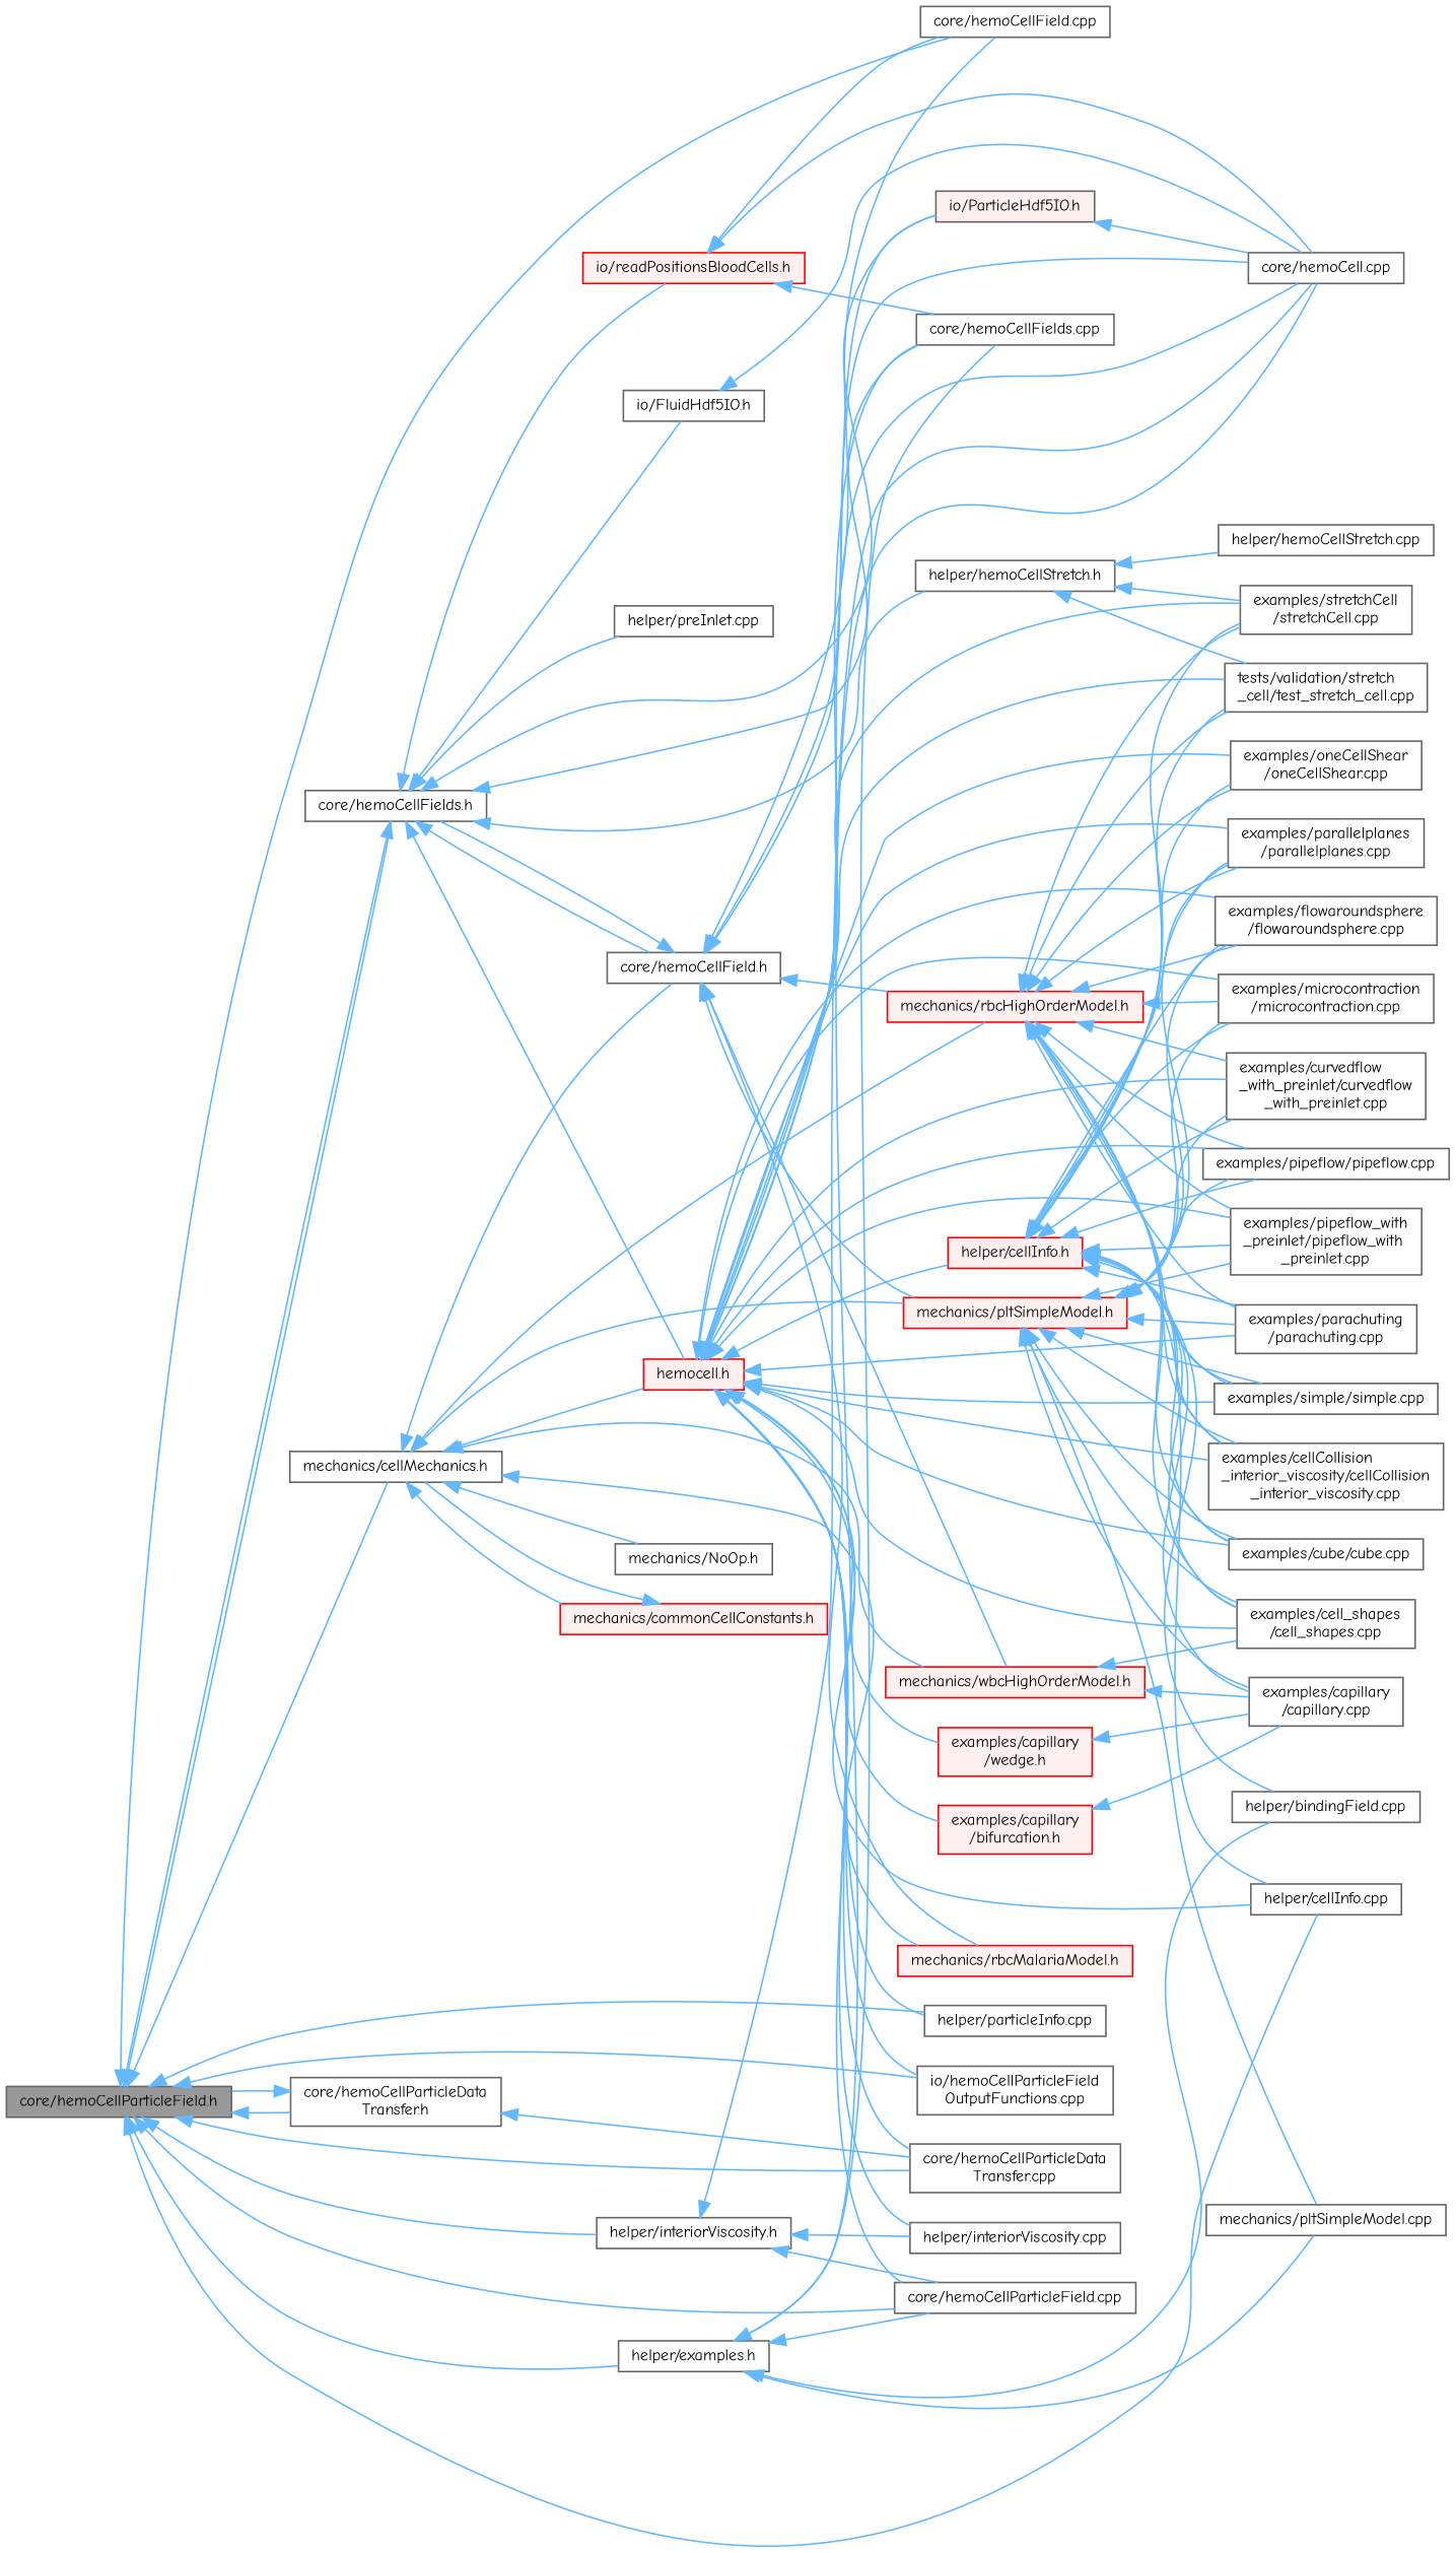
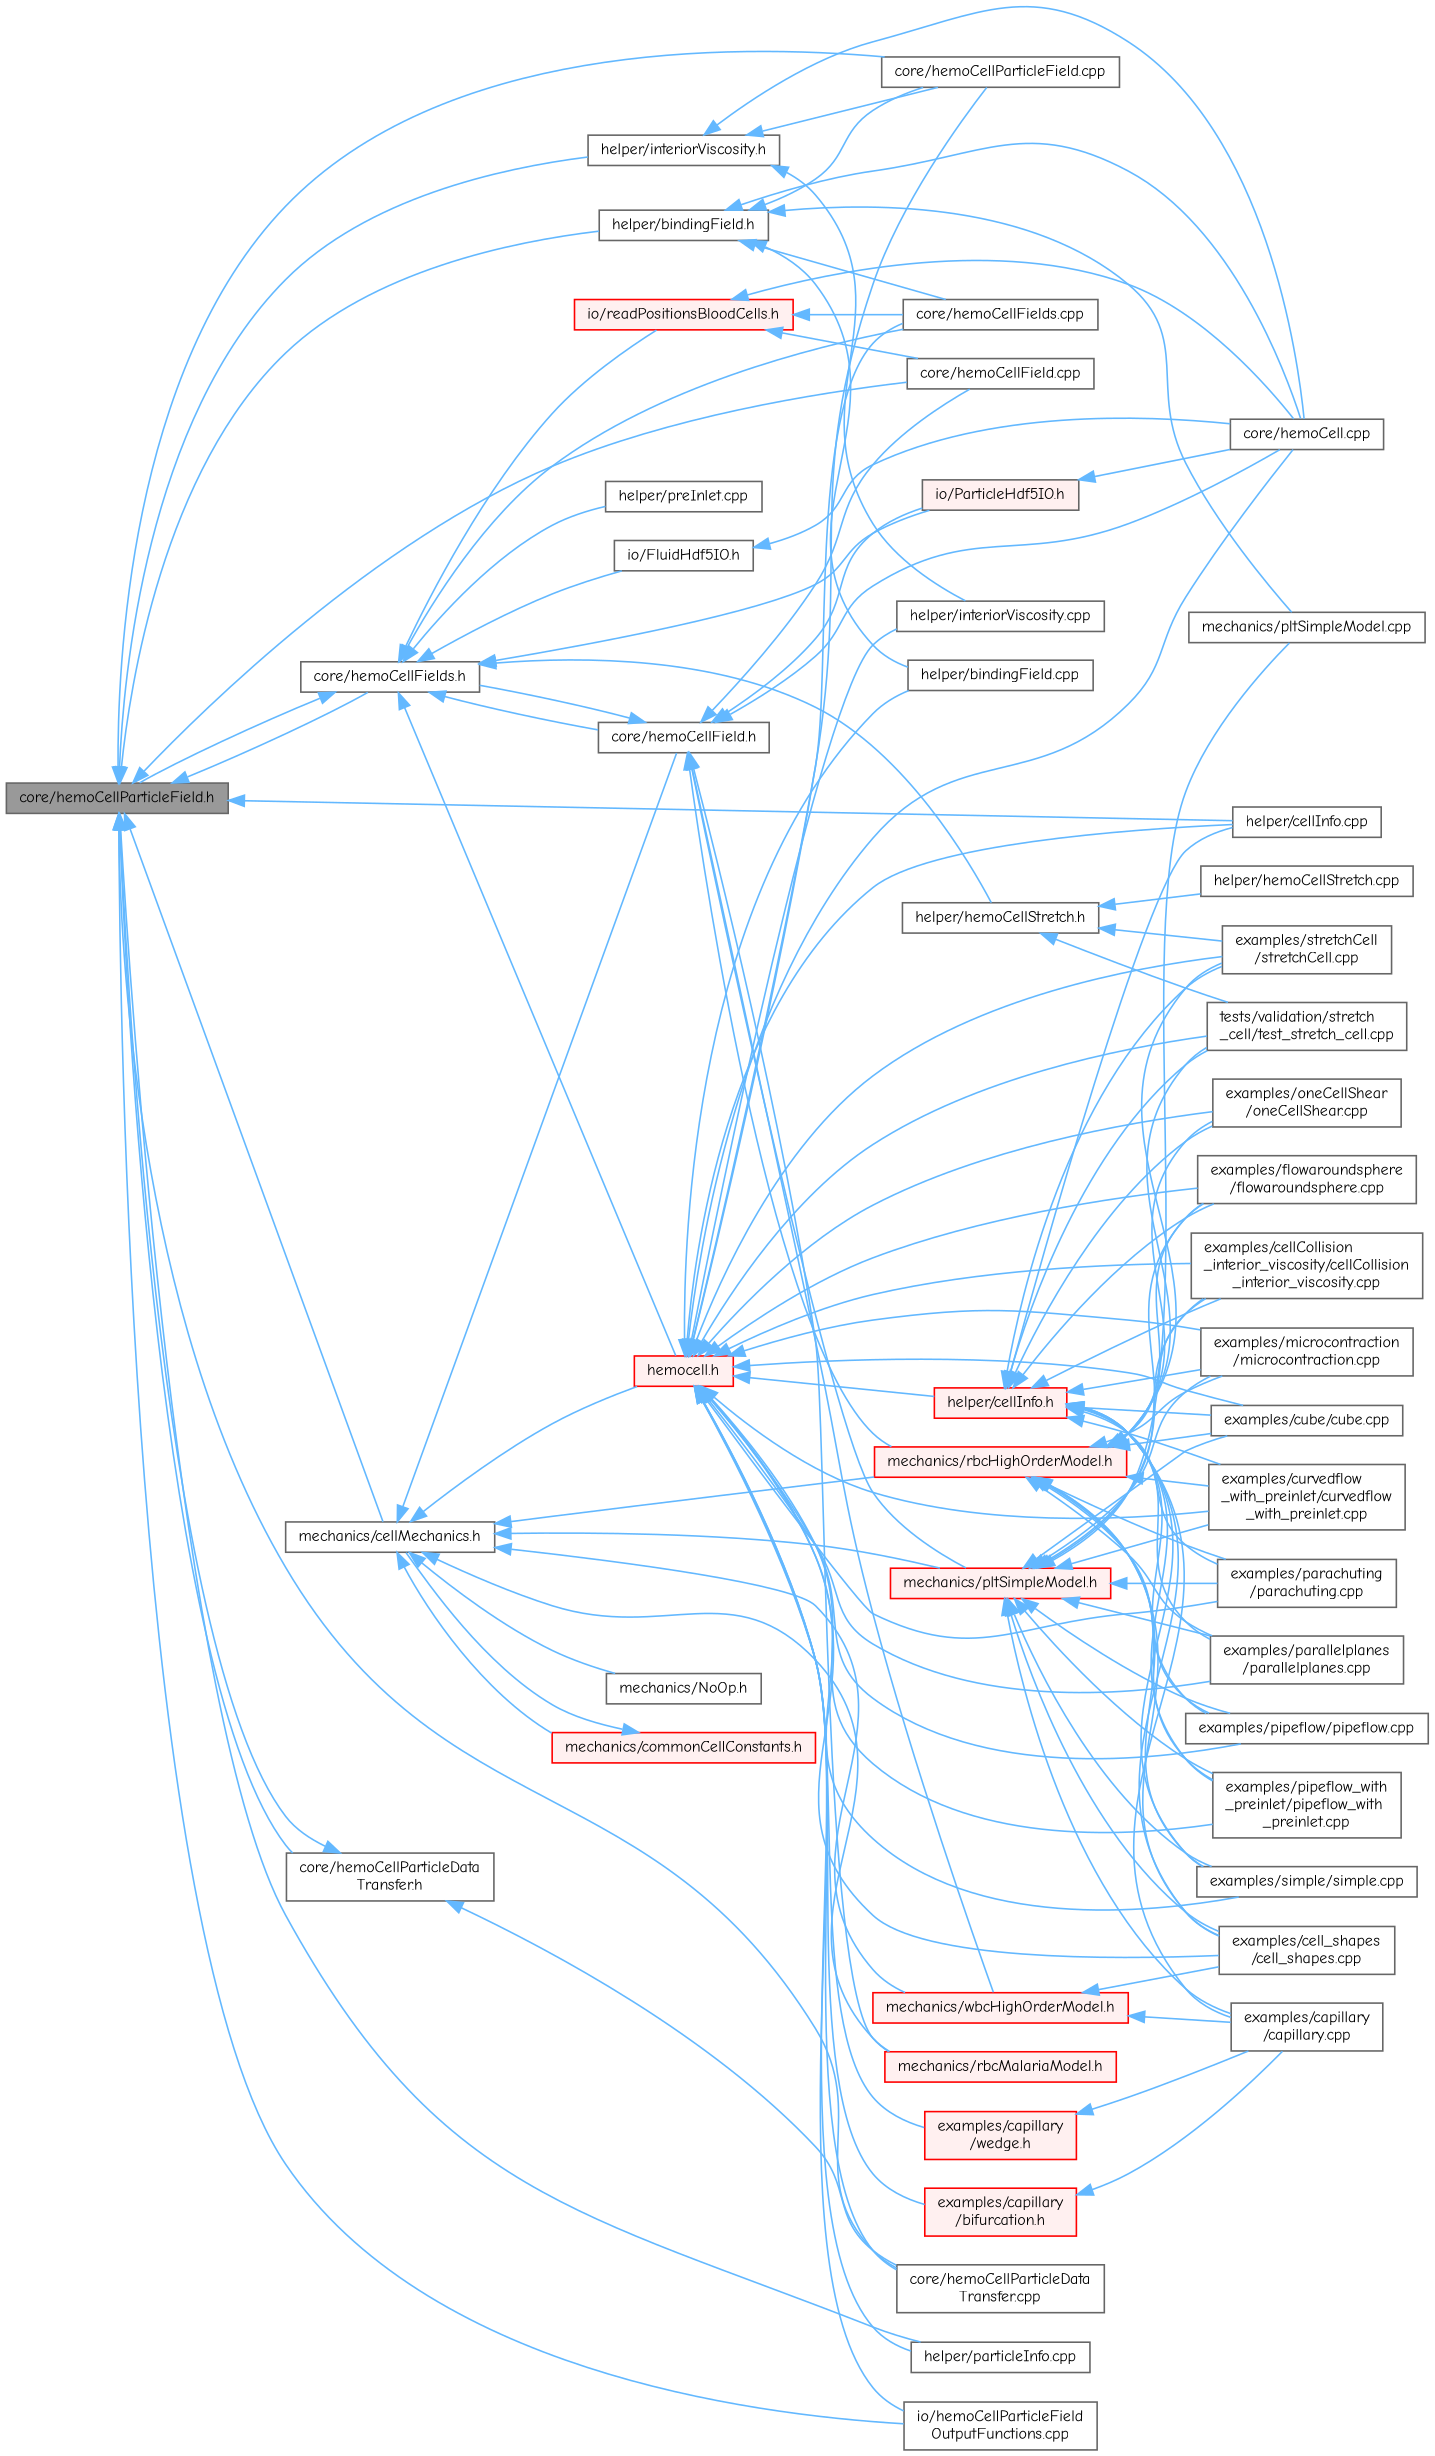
  digraph {
    fontname="Comic Neue"
    rankdir=LR
    node [color=grey40 fillcolor=white fontname="Comic Neue" fontsize=10 shape=box style=filled]
    edge [color=steelblue1 dir=back fontname="Comic Neue" fontsize=10 labelfontname=Helvetica labelfontsize=10 style=solid]
    n1 [color=gray40 fillcolor=grey60 fontcolor=black height=0.2 label="core/hemoCellParticleField.h" width=0.4]
    n2 [height=0.2 label="core/hemoCellField.cpp" width=0.4]
    n3 [height=0.2 label="core/hemoCellFields.h" width=0.4]
    n4 [height=0.2 label="mechanics/cellMechanics.h" width=0.4]
    n5 [height=0.2 label="core/hemoCellParticleData\lTransfer.cpp" width=0.4]
    n6 [height=0.2 label="core/hemoCellParticleField.cpp" width=0.4]
    n7 [height=0.2 label="helper/cellInfo.cpp" width=0.4]
    n8 [height=0.2 label="helper/particleInfo.cpp" width=0.4]
    n9 [height=0.2 label="io/hemoCellParticleField\lOutputFunctions.cpp" width=0.4]
    n10 [height=0.2 label="core/hemoCellParticleData\lTransfer.h" width=0.4]
-   n11 [height=0.2 label="helper/examples.h" width=0.4]
+   n11 [height=0.2 label="helper/bindingField.h" width=0.4]
    n12 [height=0.2 label="helper/interiorViscosity.h" width=0.4]
    n13 [height=0.2 label="core/hemoCellField.h" width=0.4]
    n14 [fillcolor="#FFF0F0" height=0.2 label="io/ParticleHdf5IO.h" width=0.4]
    n15 [color=red fillcolor="#FFF0F0" height=0.2 label="hemocell.h" width=0.4]
    n16 [height=0.2 label="core/hemoCellFields.cpp" width=0.4]
    n17 [height=0.2 label="helper/hemoCellStretch.h" width=0.4]
    n18 [height=0.2 label="helper/preInlet.cpp" width=0.4]
    n19 [height=0.2 label="io/FluidHdf5IO.h" width=0.4]
    n20 [color=red fillcolor="#FFF0F0" height=0.2 label="io/readPositionsBloodCells.h" width=0.4]
    n21 [color=red fillcolor="#FFF0F0" height=0.2 label="mechanics/commonCellConstants.h" width=0.4]
    n22 [color=red fillcolor="#FFF0F0" height=0.2 label="mechanics/pltSimpleModel.h" width=0.4]
    n23 [color=red fillcolor="#FFF0F0" height=0.2 label="mechanics/rbcHighOrderModel.h" width=0.4]
    n24 [color=red fillcolor="#FFF0F0" height=0.2 label="mechanics/rbcMalariaModel.h" width=0.4]
    n25 [color=red fillcolor="#FFF0F0" height=0.2 label="mechanics/wbcHighOrderModel.h" width=0.4]
    n26 [height=0.2 label="mechanics/NoOp.h" width=0.4]
    n27 [height=0.2 label="core/hemoCell.cpp" width=0.4]
    n28 [height=0.2 label="helper/bindingField.cpp" width=0.4]
    n29 [height=0.2 label="mechanics/pltSimpleModel.cpp" width=0.4]
    n30 [height=0.2 label="helper/interiorViscosity.cpp" width=0.4]
    n31 [color=red fillcolor="#FFF0F0" height=0.2 label="examples/capillary\l/bifurcation.h" width=0.4]
    n32 [color=red fillcolor="#FFF0F0" height=0.2 label="examples/capillary\l/wedge.h" width=0.4]
    n33 [height=0.2 label="examples/cellCollision\l_interior_viscosity/cellCollision\l_interior_viscosity.cpp" width=0.4]
    n34 [height=0.2 label="examples/cell_shapes\l/cell_shapes.cpp" width=0.4]
    n35 [height=0.2 label="examples/cube/cube.cpp" width=0.4]
    n36 [height=0.2 label="examples/curvedflow\l_with_preinlet/curvedflow\l_with_preinlet.cpp" width=0.4]
    n37 [height=0.2 label="examples/flowaroundsphere\l/flowaroundsphere.cpp" width=0.4]
    n38 [height=0.2 label="examples/microcontraction\l/microcontraction.cpp" width=0.4]
    n39 [height=0.2 label="examples/oneCellShear\l/oneCellShear.cpp" width=0.4]
    n40 [height=0.2 label="examples/parachuting\l/parachuting.cpp" width=0.4]
    n41 [height=0.2 label="examples/parallelplanes\l/parallelplanes.cpp" width=0.4]
    n42 [height=0.2 label="examples/pipeflow/pipeflow.cpp" width=0.4]
    n43 [height=0.2 label="examples/pipeflow_with\l_preinlet/pipeflow_with\l_preinlet.cpp" width=0.4]
    n44 [height=0.2 label="examples/simple/simple.cpp" width=0.4]
    n45 [height=0.2 label="examples/stretchCell\l/stretchCell.cpp" width=0.4]
    n46 [color=red fillcolor="#FFF0F0" height=0.2 label="helper/cellInfo.h" width=0.4]
    n47 [height=0.2 label="tests/validation/stretch\l_cell/test_stretch_cell.cpp" width=0.4]
    n48 [height=0.2 label="helper/hemoCellStretch.cpp" width=0.4]
    n49 [height=0.2 label="examples/capillary\l/capillary.cpp" width=0.4]
    n1 -> n2
    n1 -> n3
    n1 -> n4
    n1 -> n5
    n1 -> n6
    n1 -> n7
    n1 -> n8
    n1 -> n9
    n1 -> n10
    n1 -> n11
    n1 -> n12
    n3 -> n1
    n3 -> n13
    n3 -> n14
    n3 -> n15
    n3 -> n16
    n3 -> n17
    n3 -> n18
    n3 -> n19
    n3 -> n20
    n4 -> n13
    n4 -> n15
    n4 -> n21
    n4 -> n22
    n4 -> n23
    n4 -> n24
    n4 -> n25
    n4 -> n26
    n10 -> n1
    n10 -> n5
    n11 -> n6
    n11 -> n16
    n11 -> n27
    n11 -> n28
    n11 -> n29
    n12 -> n6
    n12 -> n27
    n12 -> n30
    n13 -> n2
    n13 -> n3
    n13 -> n14
    n13 -> n22
    n13 -> n23
    n13 -> n24
    n13 -> n25
    n13 -> n27
    n14 -> n27
    n15 -> n5
    n15 -> n6
    n15 -> n7
    n15 -> n8
    n15 -> n9
    n15 -> n16
    n15 -> n27
-   n46 -> n28
+   n15 -> n28
    n15 -> n30
    n15 -> n31
    n15 -> n32
    n15 -> n33
    n15 -> n34
    n15 -> n35
    n15 -> n36
    n15 -> n37
    n15 -> n38
    n15 -> n39
    n15 -> n40
    n15 -> n41
    n15 -> n42
    n15 -> n43
    n15 -> n44
    n15 -> n45
    n15 -> n46
    n15 -> n47
    n17 -> n45
    n17 -> n47
    n17 -> n48
    n19 -> n27
    n20 -> n2
    n20 -> n16
    n20 -> n27
    n21 -> n4
    n22 -> n29
    n22 -> n33
    n22 -> n34
    n22 -> n35
    n22 -> n36
    n22 -> n37
    n22 -> n38
    n22 -> n40
    n22 -> n41
    n22 -> n42
    n22 -> n43
    n22 -> n44
    n22 -> n49
    n23 -> n33
    n23 -> n34
    n23 -> n35
    n23 -> n36
    n23 -> n37
    n23 -> n38
    n23 -> n39
    n23 -> n40
    n23 -> n41
    n23 -> n42
    n23 -> n43
    n23 -> n44
    n23 -> n45
    n23 -> n47
    n25 -> n34
    n25 -> n49
    n31 -> n49
    n32 -> n49
    n46 -> n7
    n46 -> n33
    n46 -> n34
    n46 -> n35
    n46 -> n36
    n46 -> n37
    n46 -> n38
    n46 -> n39
    n46 -> n40
    n46 -> n41
    n46 -> n42
    n46 -> n43
    n46 -> n44
    n46 -> n45
    n46 -> n47
    n46 -> n49
  }
